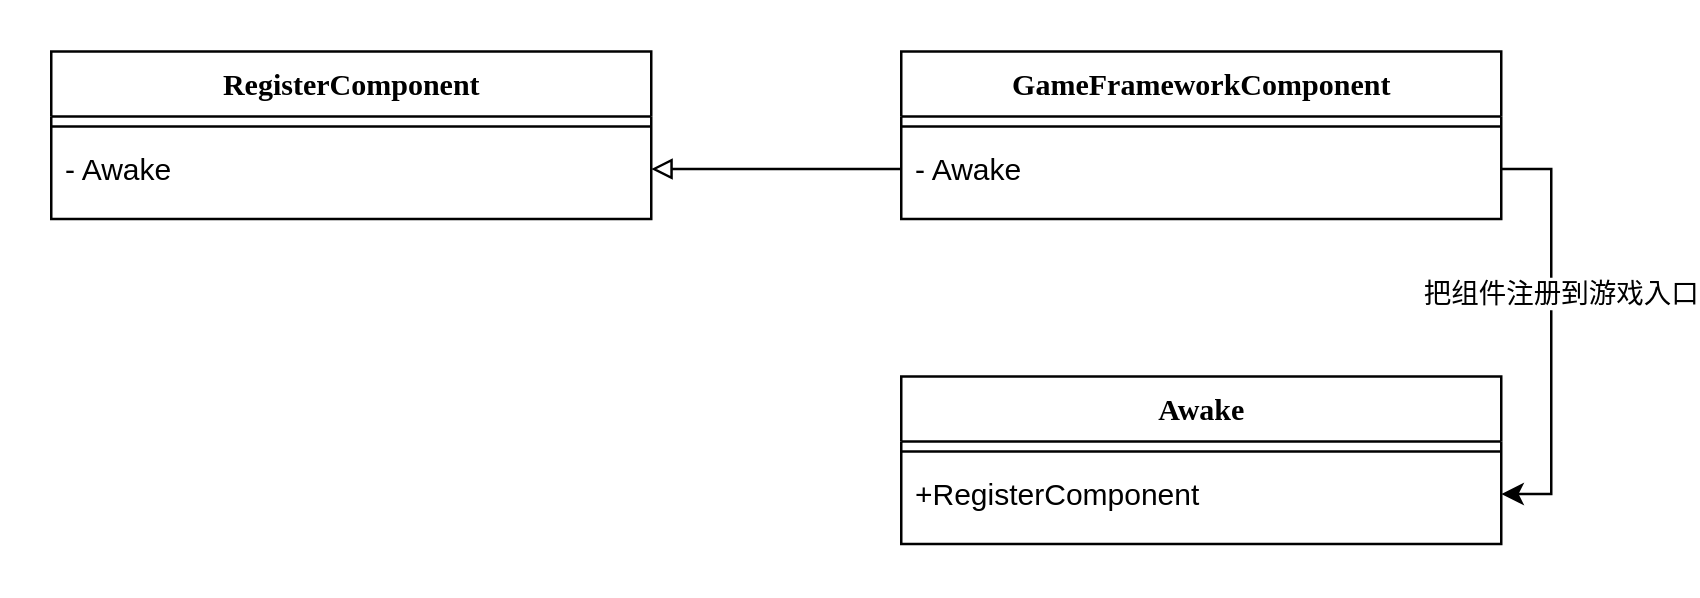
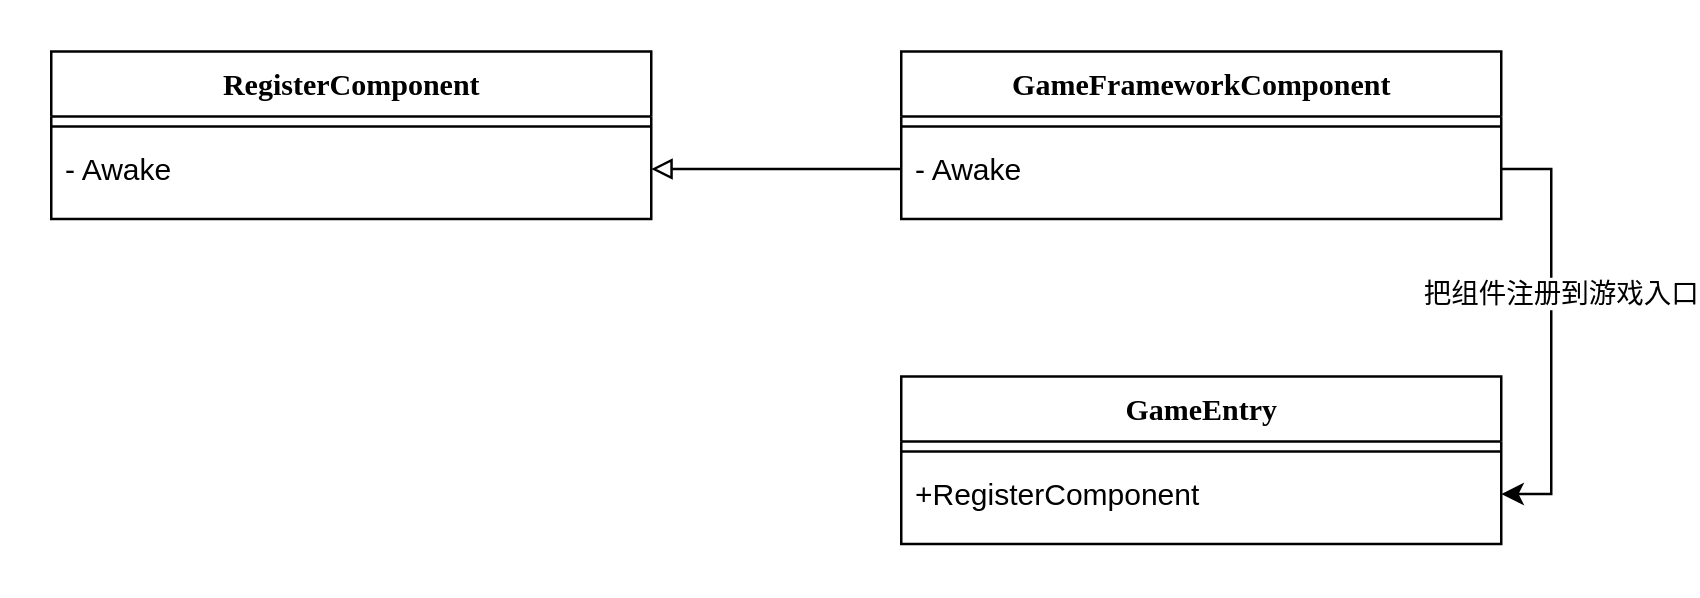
  <mxCell id="0" />
  <mxCell id="1" parent="0" />
  <mxCell id="2" value="GameFrameworkComponent" style="swimlane;html=1;fontStyle=1;align=center;verticalAlign=top;childLayout=stackLayout;horizontal=1;startSize=26;horizontalStack=0;resizeParent=1;resizeLast=0;collapsible=1;marginBottom=0;swimlaneFillColor=#ffffff;rounded=0;shadow=0;comic=0;labelBackgroundColor=none;strokeWidth=1;fillColor=none;fontFamily=Verdana;fontSize=12" parent="1" vertex="1"><mxGeometry x="360" y="20" width="240" height="67" as="geometry" /></mxCell>
  <mxCell id="3" value="" style="line;html=1;strokeWidth=1;fillColor=none;align=left;verticalAlign=middle;spacingTop=-1;spacingLeft=3;spacingRight=3;rotatable=0;labelPosition=right;points=[];portConstraint=eastwest;" parent="2" vertex="1"><mxGeometry y="26" width="240" height="8" as="geometry" /></mxCell>
  <mxCell id="4" value="- Awake" style="text;html=1;strokeColor=none;fillColor=none;align=left;verticalAlign=top;spacingLeft=4;spacingRight=4;whiteSpace=wrap;overflow=hidden;rotatable=0;points=[[0,0.5],[1,0.5]];portConstraint=eastwest;" parent="2" vertex="1"><mxGeometry y="34" width="240" height="26" as="geometry" /></mxCell>
  <mxCell id="5" value="RegisterComponent" style="swimlane;html=1;fontStyle=1;align=center;verticalAlign=top;childLayout=stackLayout;horizontal=1;startSize=26;horizontalStack=0;resizeParent=1;resizeLast=0;collapsible=1;marginBottom=0;swimlaneFillColor=#ffffff;rounded=0;shadow=0;comic=0;labelBackgroundColor=none;strokeWidth=1;fillColor=none;fontFamily=Verdana;fontSize=12" vertex="1" parent="1"><mxGeometry x="20" y="20" width="240" height="67" as="geometry" /></mxCell>
  <mxCell id="6" value="" style="line;html=1;strokeWidth=1;fillColor=none;align=left;verticalAlign=middle;spacingTop=-1;spacingLeft=3;spacingRight=3;rotatable=0;labelPosition=right;points=[];portConstraint=eastwest;" vertex="1" parent="5"><mxGeometry y="26" width="240" height="8" as="geometry" /></mxCell>
  <mxCell id="7" value="- Awake" style="text;html=1;strokeColor=none;fillColor=none;align=left;verticalAlign=top;spacingLeft=4;spacingRight=4;whiteSpace=wrap;overflow=hidden;rotatable=0;points=[[0,0.5],[1,0.5]];portConstraint=eastwest;" vertex="1" parent="5"><mxGeometry y="34" width="240" height="26" as="geometry" /></mxCell>
  <mxCell id="8" style="edgeStyle=orthogonalEdgeStyle;rounded=0;orthogonalLoop=1;jettySize=auto;html=1;exitX=0;exitY=0.5;exitDx=0;exitDy=0;entryX=1;entryY=0.5;entryDx=0;entryDy=0;endArrow=block;endFill=0;" edge="1" parent="1" source="4" target="7"><mxGeometry relative="1" as="geometry" /></mxCell>
- <mxCell id="9" value="Awake" style="swimlane;html=1;fontStyle=1;align=center;verticalAlign=top;childLayout=stackLayout;horizontal=1;startSize=26;horizontalStack=0;resizeParent=1;resizeLast=0;collapsible=1;marginBottom=0;swimlaneFillColor=#ffffff;rounded=0;shadow=0;comic=0;labelBackgroundColor=none;strokeWidth=1;fillColor=none;fontFamily=Verdana;fontSize=12" vertex="1" parent="1"><mxGeometry x="360" y="150" width="240" height="67" as="geometry" /></mxCell>
+ <mxCell id="9" value="GameEntry" style="swimlane;html=1;fontStyle=1;align=center;verticalAlign=top;childLayout=stackLayout;horizontal=1;startSize=26;horizontalStack=0;resizeParent=1;resizeLast=0;collapsible=1;marginBottom=0;swimlaneFillColor=#ffffff;rounded=0;shadow=0;comic=0;labelBackgroundColor=none;strokeWidth=1;fillColor=none;fontFamily=Verdana;fontSize=12" vertex="1" parent="1"><mxGeometry x="360" y="150" width="240" height="67" as="geometry" /></mxCell>
  <mxCell id="10" value="" style="line;html=1;strokeWidth=1;fillColor=none;align=left;verticalAlign=middle;spacingTop=-1;spacingLeft=3;spacingRight=3;rotatable=0;labelPosition=right;points=[];portConstraint=eastwest;" vertex="1" parent="9"><mxGeometry y="26" width="240" height="8" as="geometry" /></mxCell>
  <mxCell id="11" value="+RegisterComponent" style="text;html=1;strokeColor=none;fillColor=none;align=left;verticalAlign=top;spacingLeft=4;spacingRight=4;whiteSpace=wrap;overflow=hidden;rotatable=0;points=[[0,0.5],[1,0.5]];portConstraint=eastwest;" vertex="1" parent="9"><mxGeometry y="34" width="240" height="26" as="geometry" /></mxCell>
  <mxCell id="12" style="edgeStyle=orthogonalEdgeStyle;rounded=0;orthogonalLoop=1;jettySize=auto;html=1;exitX=1;exitY=0.5;exitDx=0;exitDy=0;entryX=1;entryY=0.5;entryDx=0;entryDy=0;" edge="1" parent="1" source="4" target="11"><mxGeometry relative="1" as="geometry" /></mxCell>
  <mxCell id="13" value="把组件注册到游戏入口" style="edgeLabel;html=1;align=center;verticalAlign=middle;resizable=0;points=[];" vertex="1" connectable="0" parent="12"><mxGeometry x="-0.186" y="3" relative="1" as="geometry"><mxPoint as="offset" /></mxGeometry></mxCell>
